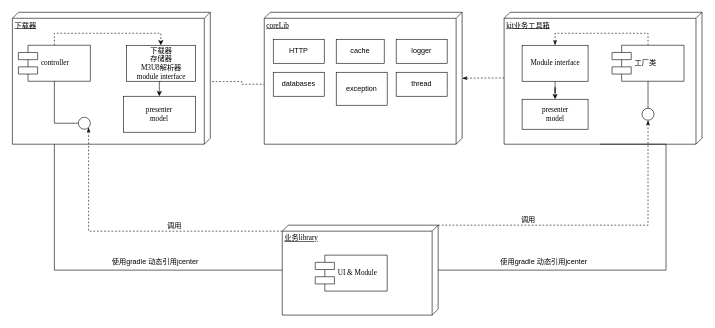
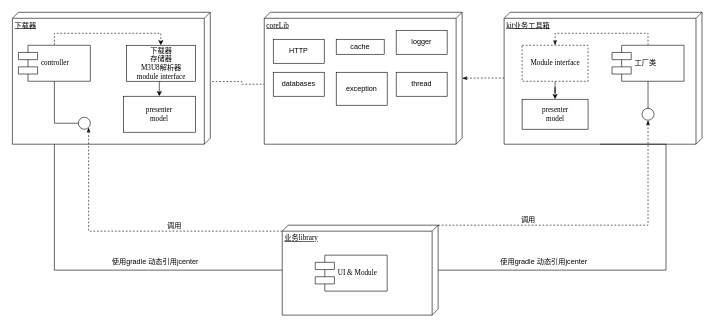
  <mxCell id="0" />
  <mxCell id="1" parent="0" />
  <mxCell id="2" style="edgeStyle=orthogonalEdgeStyle;rounded=0;orthogonalLoop=1;jettySize=auto;html=1;exitX=0.525;exitY=-0.009;exitDx=0;exitDy=0;exitPerimeter=0;dashed=1;endArrow=classicThin;endFill=1;" edge="1" parent="1" source="3" target="34"><mxGeometry relative="1" as="geometry" /></mxCell>
  <mxCell id="3" value="下载器" style="verticalAlign=top;align=left;spacingTop=8;spacingLeft=2;spacingRight=12;shape=cube;size=10;direction=south;fontStyle=4;html=1;rounded=0;shadow=0;comic=0;labelBackgroundColor=none;strokeWidth=1;fontFamily=Verdana;fontSize=12" parent="1" vertex="1"><mxGeometry x="20" y="20" width="330" height="220" as="geometry" /></mxCell>
  <mxCell id="4" style="edgeStyle=orthogonalEdgeStyle;rounded=0;orthogonalLoop=1;jettySize=auto;html=1;exitX=0.498;exitY=0.999;exitDx=0;exitDy=0;exitPerimeter=0;dashed=1;endArrow=classicThin;endFill=1;" edge="1" parent="1" source="5" target="30"><mxGeometry relative="1" as="geometry" /></mxCell>
  <mxCell id="5" value="kit业务工具箱" style="verticalAlign=top;align=left;spacingTop=8;spacingLeft=2;spacingRight=12;shape=cube;size=10;direction=south;fontStyle=4;html=1;rounded=0;shadow=0;comic=0;labelBackgroundColor=none;strokeWidth=1;fontFamily=Verdana;fontSize=12" parent="1" vertex="1"><mxGeometry x="840" y="20" width="330" height="220" as="geometry" /></mxCell>
  <mxCell id="6" style="edgeStyle=orthogonalEdgeStyle;rounded=0;orthogonalLoop=1;jettySize=auto;html=1;exitX=0;exitY=0;exitDx=0;exitDy=0;exitPerimeter=0;entryX=0.5;entryY=1;entryDx=0;entryDy=0;dashed=1;endArrow=classicThin;endFill=1;" edge="1" parent="1" source="10" target="21"><mxGeometry relative="1" as="geometry"><Array as="points"><mxPoint x="1080" y="375" /></Array></mxGeometry></mxCell>
  <mxCell id="7" value="调用" style="text;html=1;align=center;verticalAlign=middle;resizable=0;points=[];" vertex="1" connectable="0" parent="6"><mxGeometry x="-0.434" y="3" relative="1" as="geometry"><mxPoint y="-7" as="offset" /></mxGeometry></mxCell>
  <mxCell id="8" style="edgeStyle=orthogonalEdgeStyle;rounded=0;orthogonalLoop=1;jettySize=auto;html=1;exitX=0;exitY=0;exitDx=10;exitDy=260;exitPerimeter=0;entryX=1;entryY=1;entryDx=0;entryDy=0;dashed=1;endArrow=classicThin;endFill=1;" edge="1" parent="1" source="10" target="15"><mxGeometry relative="1" as="geometry" /></mxCell>
  <mxCell id="9" value="调用" style="text;html=1;align=center;verticalAlign=middle;resizable=0;points=[];" vertex="1" connectable="0" parent="8"><mxGeometry x="-0.27" y="1" relative="1" as="geometry"><mxPoint y="-11" as="offset" /></mxGeometry></mxCell>
  <mxCell id="10" value="业务library" style="verticalAlign=top;align=left;spacingTop=8;spacingLeft=2;spacingRight=12;shape=cube;size=10;direction=south;fontStyle=4;html=1;rounded=0;shadow=0;comic=0;labelBackgroundColor=none;strokeWidth=1;fontFamily=Verdana;fontSize=12" parent="1" vertex="1"><mxGeometry x="470" y="375" width="260" height="150" as="geometry" /></mxCell>
  <mxCell id="11" style="edgeStyle=orthogonalEdgeStyle;rounded=0;orthogonalLoop=1;jettySize=auto;html=1;exitX=0.5;exitY=1;exitDx=0;exitDy=0;entryX=0.5;entryY=0;entryDx=0;entryDy=0;" edge="1" parent="1" source="12" target="29"><mxGeometry relative="1" as="geometry" /></mxCell>
  <mxCell id="12" value="下载器&lt;br&gt;存储器&lt;br&gt;M3U8解析器&lt;br&gt;module interface" style="html=1;rounded=0;shadow=0;comic=0;labelBackgroundColor=none;strokeWidth=1;fontFamily=Verdana;fontSize=12;align=center;" parent="1" vertex="1"><mxGeometry x="210" y="75" width="115" height="60" as="geometry" /></mxCell>
  <mxCell id="13" style="edgeStyle=orthogonalEdgeStyle;rounded=0;orthogonalLoop=1;jettySize=auto;html=1;exitX=0.5;exitY=0;exitDx=0;exitDy=0;entryX=0.5;entryY=0;entryDx=0;entryDy=0;dashed=1;" edge="1" parent="1" source="14" target="12"><mxGeometry relative="1" as="geometry" /></mxCell>
  <mxCell id="14" value="controller" style="shape=component;align=left;spacingLeft=36;rounded=0;shadow=0;comic=0;labelBackgroundColor=none;strokeWidth=1;fontFamily=Verdana;fontSize=12;html=1;" parent="1" vertex="1"><mxGeometry x="30" y="75" width="120" height="60" as="geometry" /></mxCell>
  <mxCell id="15" value="" style="ellipse;whiteSpace=wrap;html=1;rounded=0;shadow=0;comic=0;labelBackgroundColor=none;strokeWidth=1;fontFamily=Verdana;fontSize=12;align=center;" parent="1" vertex="1"><mxGeometry x="130" y="195" width="20" height="20" as="geometry" /></mxCell>
  <mxCell id="16" style="edgeStyle=orthogonalEdgeStyle;rounded=0;orthogonalLoop=1;jettySize=auto;html=1;exitX=0.5;exitY=0;exitDx=0;exitDy=0;entryX=0.5;entryY=0;entryDx=0;entryDy=0;dashed=1;endArrow=classicThin;endFill=1;" edge="1" parent="1" source="17" target="19"><mxGeometry relative="1" as="geometry" /></mxCell>
  <mxCell id="17" value="工厂类" style="shape=component;align=left;spacingLeft=36;rounded=0;shadow=0;comic=0;labelBackgroundColor=none;strokeWidth=1;fontFamily=Verdana;fontSize=12;html=1;" parent="1" vertex="1"><mxGeometry x="1020" y="75" width="120" height="60" as="geometry" /></mxCell>
  <mxCell id="18" value="" style="edgeStyle=orthogonalEdgeStyle;rounded=0;orthogonalLoop=1;jettySize=auto;html=1;" edge="1" parent="1" source="19" target="20"><mxGeometry relative="1" as="geometry" /></mxCell>
- <mxCell id="19" value="Module interface" style="html=1;rounded=0;shadow=0;comic=0;labelBackgroundColor=none;strokeWidth=1;fontFamily=Verdana;fontSize=12;align=center;" parent="1" vertex="1"><mxGeometry x="870" y="75" width="110" height="60" as="geometry" /></mxCell>
+ <mxCell id="19" value="Module interface" style="html=1;rounded=0;shadow=0;comic=0;labelBackgroundColor=none;strokeWidth=1;fontFamily=Verdana;fontSize=12;align=center;dashed=1;" parent="1" vertex="1"><mxGeometry x="870" y="75" width="110" height="60" as="geometry" /></mxCell>
  <mxCell id="20" value="presenter&lt;br&gt;model" style="html=1;rounded=0;shadow=0;comic=0;labelBackgroundColor=none;strokeWidth=1;fontFamily=Verdana;fontSize=12;align=center;" vertex="1" parent="1"><mxGeometry x="870" y="165" width="110" height="50" as="geometry" /></mxCell>
  <mxCell id="21" value="" style="ellipse;whiteSpace=wrap;html=1;rounded=0;shadow=0;comic=0;labelBackgroundColor=none;strokeWidth=1;fontFamily=Verdana;fontSize=12;align=center;" parent="1" vertex="1"><mxGeometry x="1070" y="180" width="20" height="20" as="geometry" /></mxCell>
  <mxCell id="22" value="UI &amp;amp; Module" style="shape=component;align=left;spacingLeft=36;rounded=0;shadow=0;comic=0;labelBackgroundColor=none;strokeWidth=1;fontFamily=Verdana;fontSize=12;html=1;" parent="1" vertex="1"><mxGeometry x="525" y="425" width="120" height="60" as="geometry" /></mxCell>
  <mxCell id="23" style="edgeStyle=elbowEdgeStyle;rounded=0;html=1;labelBackgroundColor=none;startArrow=none;startFill=0;startSize=8;endArrow=none;endFill=0;endSize=16;fontFamily=Verdana;fontSize=12;" parent="1" source="21" target="17" edge="1"><mxGeometry relative="1" as="geometry" /></mxCell>
  <mxCell id="24" style="edgeStyle=elbowEdgeStyle;rounded=0;html=1;labelBackgroundColor=none;startArrow=none;startFill=0;startSize=8;endArrow=none;endFill=0;endSize=16;fontFamily=Verdana;fontSize=12;" parent="1" source="15" target="14" edge="1"><mxGeometry relative="1" as="geometry"><Array as="points"><mxPoint x="90" y="145" /></Array></mxGeometry></mxCell>
  <mxCell id="25" style="edgeStyle=orthogonalEdgeStyle;rounded=0;html=1;labelBackgroundColor=none;startArrow=none;startFill=0;startSize=8;endArrow=none;endFill=0;endSize=16;fontFamily=Verdana;fontSize=12;entryX=0;entryY=0;entryDx=220;entryDy=170;entryPerimeter=0;" parent="1" source="10" target="5" edge="1"><mxGeometry relative="1" as="geometry"><Array as="points"><mxPoint x="1110" y="450" /><mxPoint x="1110" y="240" /></Array></mxGeometry></mxCell>
  <mxCell id="26" value="使用gradle 动态引用jcenter" style="text;html=1;align=center;verticalAlign=middle;resizable=0;points=[];" vertex="1" connectable="0" parent="25"><mxGeometry x="-0.5" y="3" relative="1" as="geometry"><mxPoint y="-12" as="offset" /></mxGeometry></mxCell>
  <mxCell id="27" style="edgeStyle=orthogonalEdgeStyle;rounded=0;html=1;labelBackgroundColor=none;startArrow=none;startFill=0;startSize=8;endArrow=none;endFill=0;endSize=16;fontFamily=Verdana;fontSize=12;" parent="1" source="10" target="3" edge="1"><mxGeometry relative="1" as="geometry"><Array as="points"><mxPoint x="90" y="450" /></Array></mxGeometry></mxCell>
  <mxCell id="28" value="使用gradle 动态引用jcenter" style="text;html=1;align=center;verticalAlign=middle;resizable=0;points=[];" vertex="1" connectable="0" parent="27"><mxGeometry x="-0.279" y="1" relative="1" as="geometry"><mxPoint y="-16" as="offset" /></mxGeometry></mxCell>
  <mxCell id="29" value="&lt;span style=&quot;font-family: &amp;#34;verdana&amp;#34;&quot;&gt;presenter&lt;/span&gt;&lt;br style=&quot;font-family: &amp;#34;verdana&amp;#34;&quot;&gt;&lt;span style=&quot;font-family: &amp;#34;verdana&amp;#34;&quot;&gt;model&lt;/span&gt;" style="rounded=0;whiteSpace=wrap;html=1;" vertex="1" parent="1"><mxGeometry x="205" y="160" width="120" height="60" as="geometry" /></mxCell>
  <mxCell id="30" value="coreLib" style="verticalAlign=top;align=left;spacingTop=8;spacingLeft=2;spacingRight=12;shape=cube;size=10;direction=south;fontStyle=4;html=1;rounded=0;shadow=0;comic=0;labelBackgroundColor=none;strokeWidth=1;fontFamily=Verdana;fontSize=12" vertex="1" parent="1"><mxGeometry x="440" y="20" width="330" height="220" as="geometry" /></mxCell>
  <mxCell id="31" value="HTTP" style="rounded=0;whiteSpace=wrap;html=1;" vertex="1" parent="1"><mxGeometry x="455" y="65" width="85" height="40" as="geometry" /></mxCell>
- <mxCell id="32" value="cache" style="rounded=0;whiteSpace=wrap;html=1;" vertex="1" parent="1"><mxGeometry x="560" y="65" width="80" height="40" as="geometry" /></mxCell>
- <mxCell id="33" value="logger" style="rounded=0;whiteSpace=wrap;html=1;" vertex="1" parent="1"><mxGeometry x="660" y="65" width="85" height="40" as="geometry" /></mxCell>
+ <mxCell id="32" value="cache" style="rounded=0;whiteSpace=wrap;html=1;" vertex="1" parent="1"><mxGeometry x="560" y="65" width="80" height="25" as="geometry" /></mxCell>
+ <mxCell id="33" value="logger" style="rounded=0;whiteSpace=wrap;html=1;" vertex="1" parent="1"><mxGeometry x="660" y="50" width="85" height="40" as="geometry" /></mxCell>
  <mxCell id="34" value="databases" style="rounded=0;whiteSpace=wrap;html=1;" vertex="1" parent="1"><mxGeometry x="455" y="120" width="85" height="40" as="geometry" /></mxCell>
  <mxCell id="35" value="exception" style="rounded=0;whiteSpace=wrap;html=1;" vertex="1" parent="1"><mxGeometry x="560" y="120" width="85" height="55" as="geometry" /></mxCell>
  <mxCell id="36" value="thread" style="rounded=0;whiteSpace=wrap;html=1;" vertex="1" parent="1"><mxGeometry x="660" y="120" width="85" height="40" as="geometry" /></mxCell>
